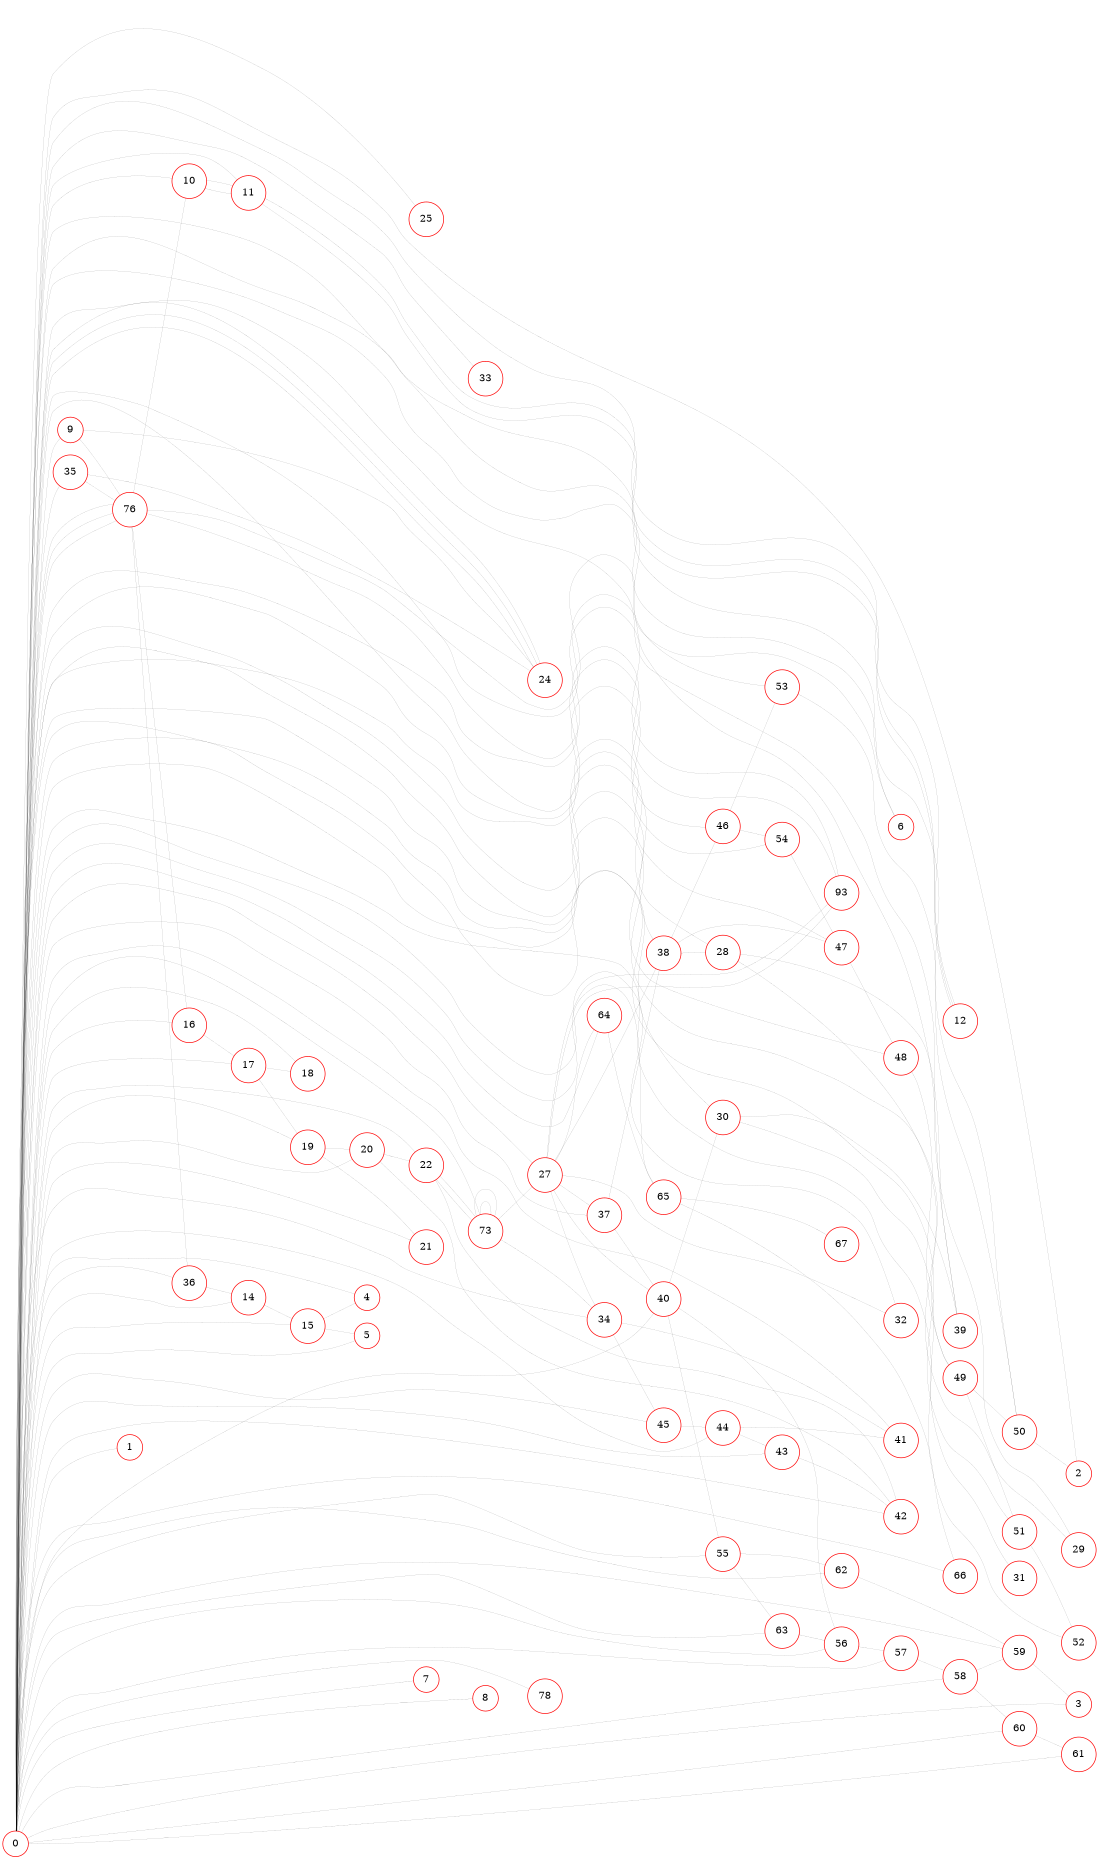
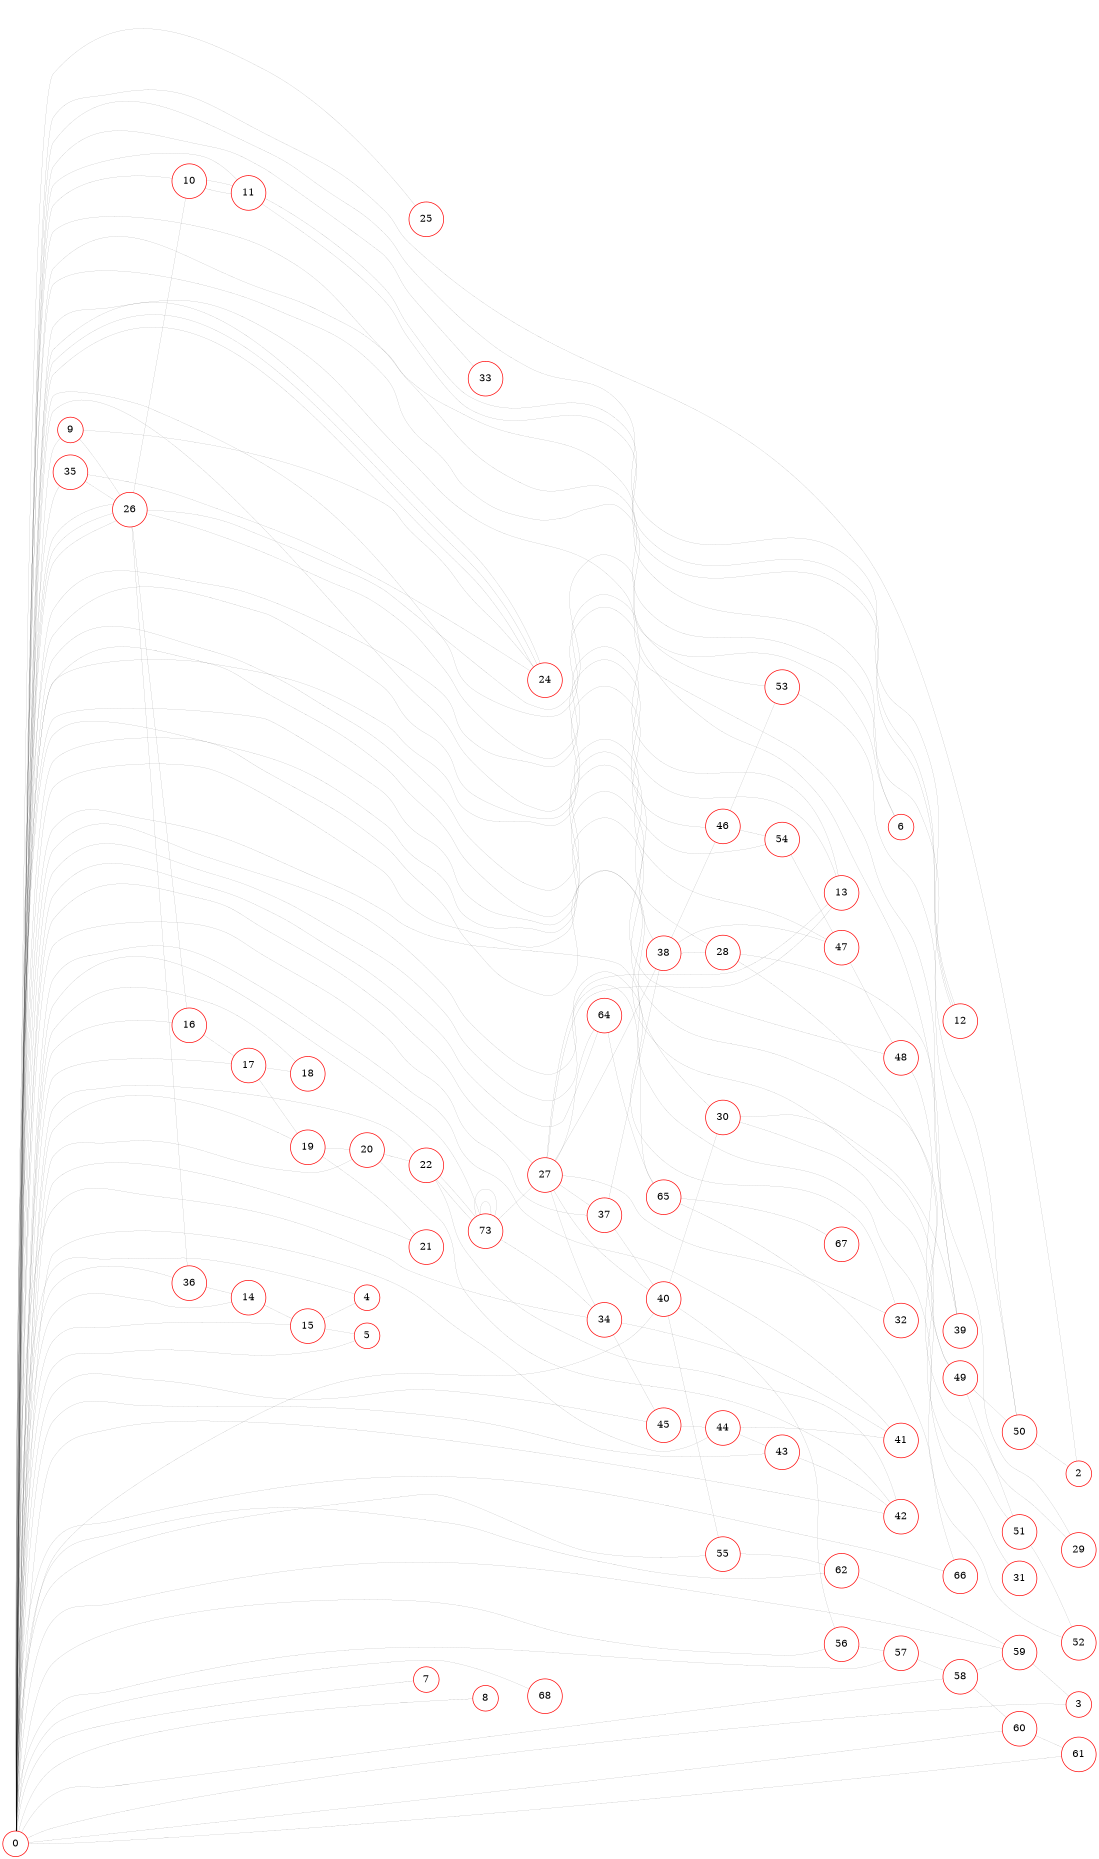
  graph {
    rankdir=LR
    node [color=red shape=circle]
    edge [penwidth=0.1 weight=0.01]
    0 [height=0.01 width=0.01]
    25 [height=0.01 width=0.01]
-   26 [height=0.01 width=0.01 label=76]
+   26 [height=0.01 width=0.01]
    10 [height=0.01 width=0.01]
    16 [height=0.01 width=0.01]
    36 [height=0.01 width=0.01]
-   13 [height=0.01 width=0.01 label=93]
+   13 [height=0.01 width=0.01]
    6 [height=0.01 width=0.01]
    27 [height=0.01 width=0.01]
    37 [height=0.01 width=0.01]
    64 [height=0.01 width=0.01]
    34 [height=0.01 width=0.01]
    32 [height=0.01 width=0.01]
    28 [height=0.01 width=0.01]
    39 [height=0.01 width=0.01]
    29 [height=0.01 width=0.01]
    30 [height=0.01 width=0.01]
    33 [height=0.01 width=0.01]
    41 [height=0.01 width=0.01]
    45 [height=0.01 width=0.01]
    35 [height=0.01 width=0.01]
    24 [height=0.01 width=0.01]
    14 [height=0.01 width=0.01]
    38 [height=0.01 width=0.01]
    40 [height=0.01 width=0.01]
    47 [height=0.01 width=0.01]
    46 [height=0.01 width=0.01]
    56 [height=0.01 width=0.01]
    55 [height=0.01 width=0.01]
    42 [height=0.01 width=0.01]
    43 [height=0.01 width=0.01]
    44 [height=0.01 width=0.01]
    53 [height=0.01 width=0.01]
    54 [height=0.01 width=0.01]
    48 [height=0.01 width=0.01]
    49 [height=0.01 width=0.01]
    51 [height=0.01 width=0.01]
    50 [height=0.01 width=0.01]
    2 [height=0.01 width=0.01]
    52 [height=0.01 width=0.01]
    62 [height=0.01 width=0.01]
-   63 [height=0.01 width=0.01]
    57 [height=0.01 width=0.01]
    58 [height=0.01 width=0.01]
    60 [height=0.01 width=0.01]
    59 [height=0.01 width=0.01]
    3 [height=0.01 width=0.01]
    61 [height=0.01 width=0.01]
    65 [height=0.01 width=0.01]
    66 [height=0.01 width=0.01]
-   68 [height=0.01 width=0.01 label=78]
-   1 [height=0.01 width=0.01]
+   68 [height=0.01 width=0.01]
    4 [height=0.01 width=0.01]
    5 [height=0.01 width=0.01]
    7 [height=0.01 width=0.01]
    8 [height=0.01 width=0.01]
    9 [height=0.01 width=0.01]
    11 [height=0.01 width=0.01]
    12 [height=0.01 width=0.01]
    15 [height=0.01 width=0.01]
    17 [height=0.01 width=0.01]
    18 [height=0.01 width=0.01]
    19 [height=0.01 width=0.01]
    20 [height=0.01 width=0.01]
    22 [height=0.01 width=0.01]
    n66 [height=0.01 label=73 width=0.01]
    21 [height=0.01 width=0.01]
    31 [height=0.01 width=0.01]
    67 [height=0.01 width=0.01]
    0 -- 25
    0 -- 26
    0 -- 26
    0 -- 26
    0 -- 10
    0 -- 16
    0 -- 36
    0 -- 13
    0 -- 6
    0 -- 27
    0 -- 37
    0 -- 64
    0 -- 34
    0 -- 32
    0 -- 28
    0 -- 39
    0 -- 29
    0 -- 30
    0 -- 33
    0 -- 41
    0 -- 45
    0 -- 35
    0 -- 24
    0 -- 24
    0 -- 24
    0 -- 14
    0 -- 38
    0 -- 40
    0 -- 47
    0 -- 46
    0 -- 56
    0 -- 55
    0 -- 42
    0 -- 43
    0 -- 44
    0 -- 53
    0 -- 54
    0 -- 48
    0 -- 49
    0 -- 51
    0 -- 50
    0 -- 2
    0 -- 52
    0 -- 62
-   0 -- 63
    0 -- 57
    0 -- 58
    0 -- 60
    0 -- 59
    0 -- 3
    0 -- 61
    0 -- 65
    0 -- 66
    0 -- 68
-   0 -- 1
    0 -- 4
    0 -- 5
    0 -- 7
    0 -- 8
    0 -- 9
    0 -- 11
    0 -- 12
    0 -- 15
    0 -- 17
    0 -- 18
    0 -- 19
    0 -- 20
    0 -- 22
    0 -- n66
    0 -- 21
    26 -- 10
    26 -- 16
    26 -- 36
    26 -- 13
    26 -- 6
    10 -- 11
    16 -- 17
    36 -- 14
    13 -- 27
    27 -- 13
    27 -- 37
    27 -- 64
    27 -- 34
    27 -- 32
    37 -- 38
    37 -- 40
    64 -- 65
    34 -- 41
    34 -- 45
    28 -- 39
    28 -- 29
    30 -- 39
    30 -- 31
    45 -- 44
    35 -- 26
    35 -- 24
    14 -- 15
    38 -- 27
    38 -- 28
    38 -- 47
    38 -- 46
    40 -- 27
    40 -- 30
    40 -- 56
    40 -- 55
    47 -- 48
    46 -- 53
    46 -- 54
    56 -- 57
    55 -- 62
-   55 -- 63
    43 -- 42
    44 -- 41
    44 -- 43
    53 -- 50
    54 -- 47
    48 -- 49
    49 -- 51
    49 -- 50
    51 -- 52
    50 -- 2
    62 -- 59
-   63 -- 56
    57 -- 58
    58 -- 60
    58 -- 59
    60 -- 61
    59 -- 3
    65 -- 66
    65 -- 67
    9 -- 26
    9 -- 24
    11 -- 10
    11 -- 12
    12 -- 11
    15 -- 4
    15 -- 5
    17 -- 18
    17 -- 19
    19 -- 20
    19 -- 21
    20 -- 42
    20 -- 22
    22 -- 42
    22 -- n66
    n66 -- 27
    n66 -- 34
    n66 -- 22
    n66 -- n66
    n66 -- n66
  }
